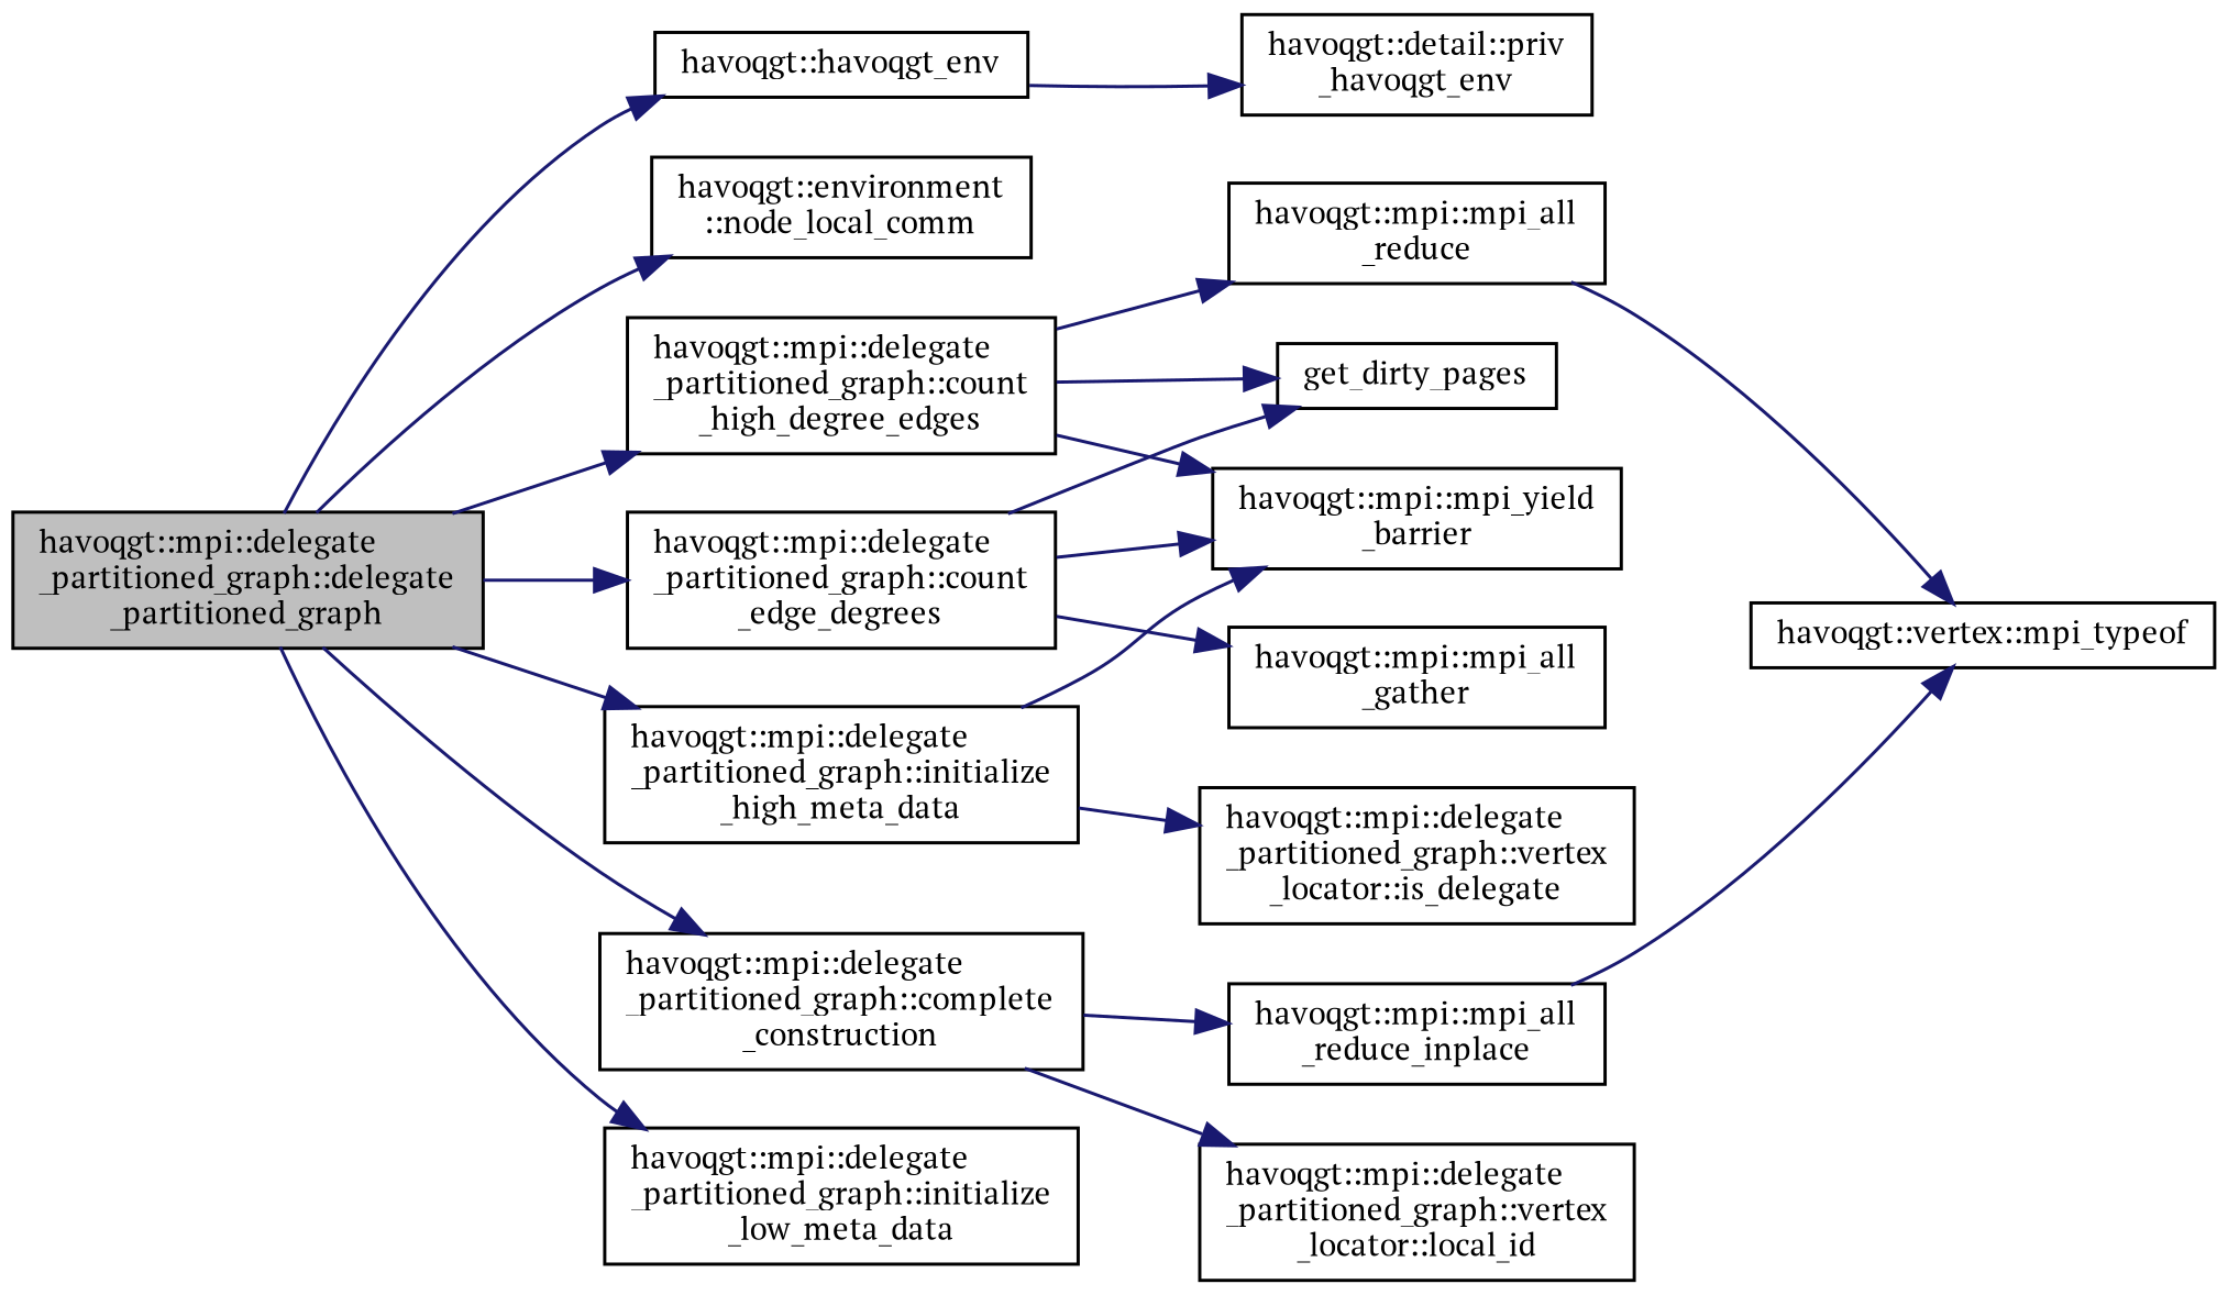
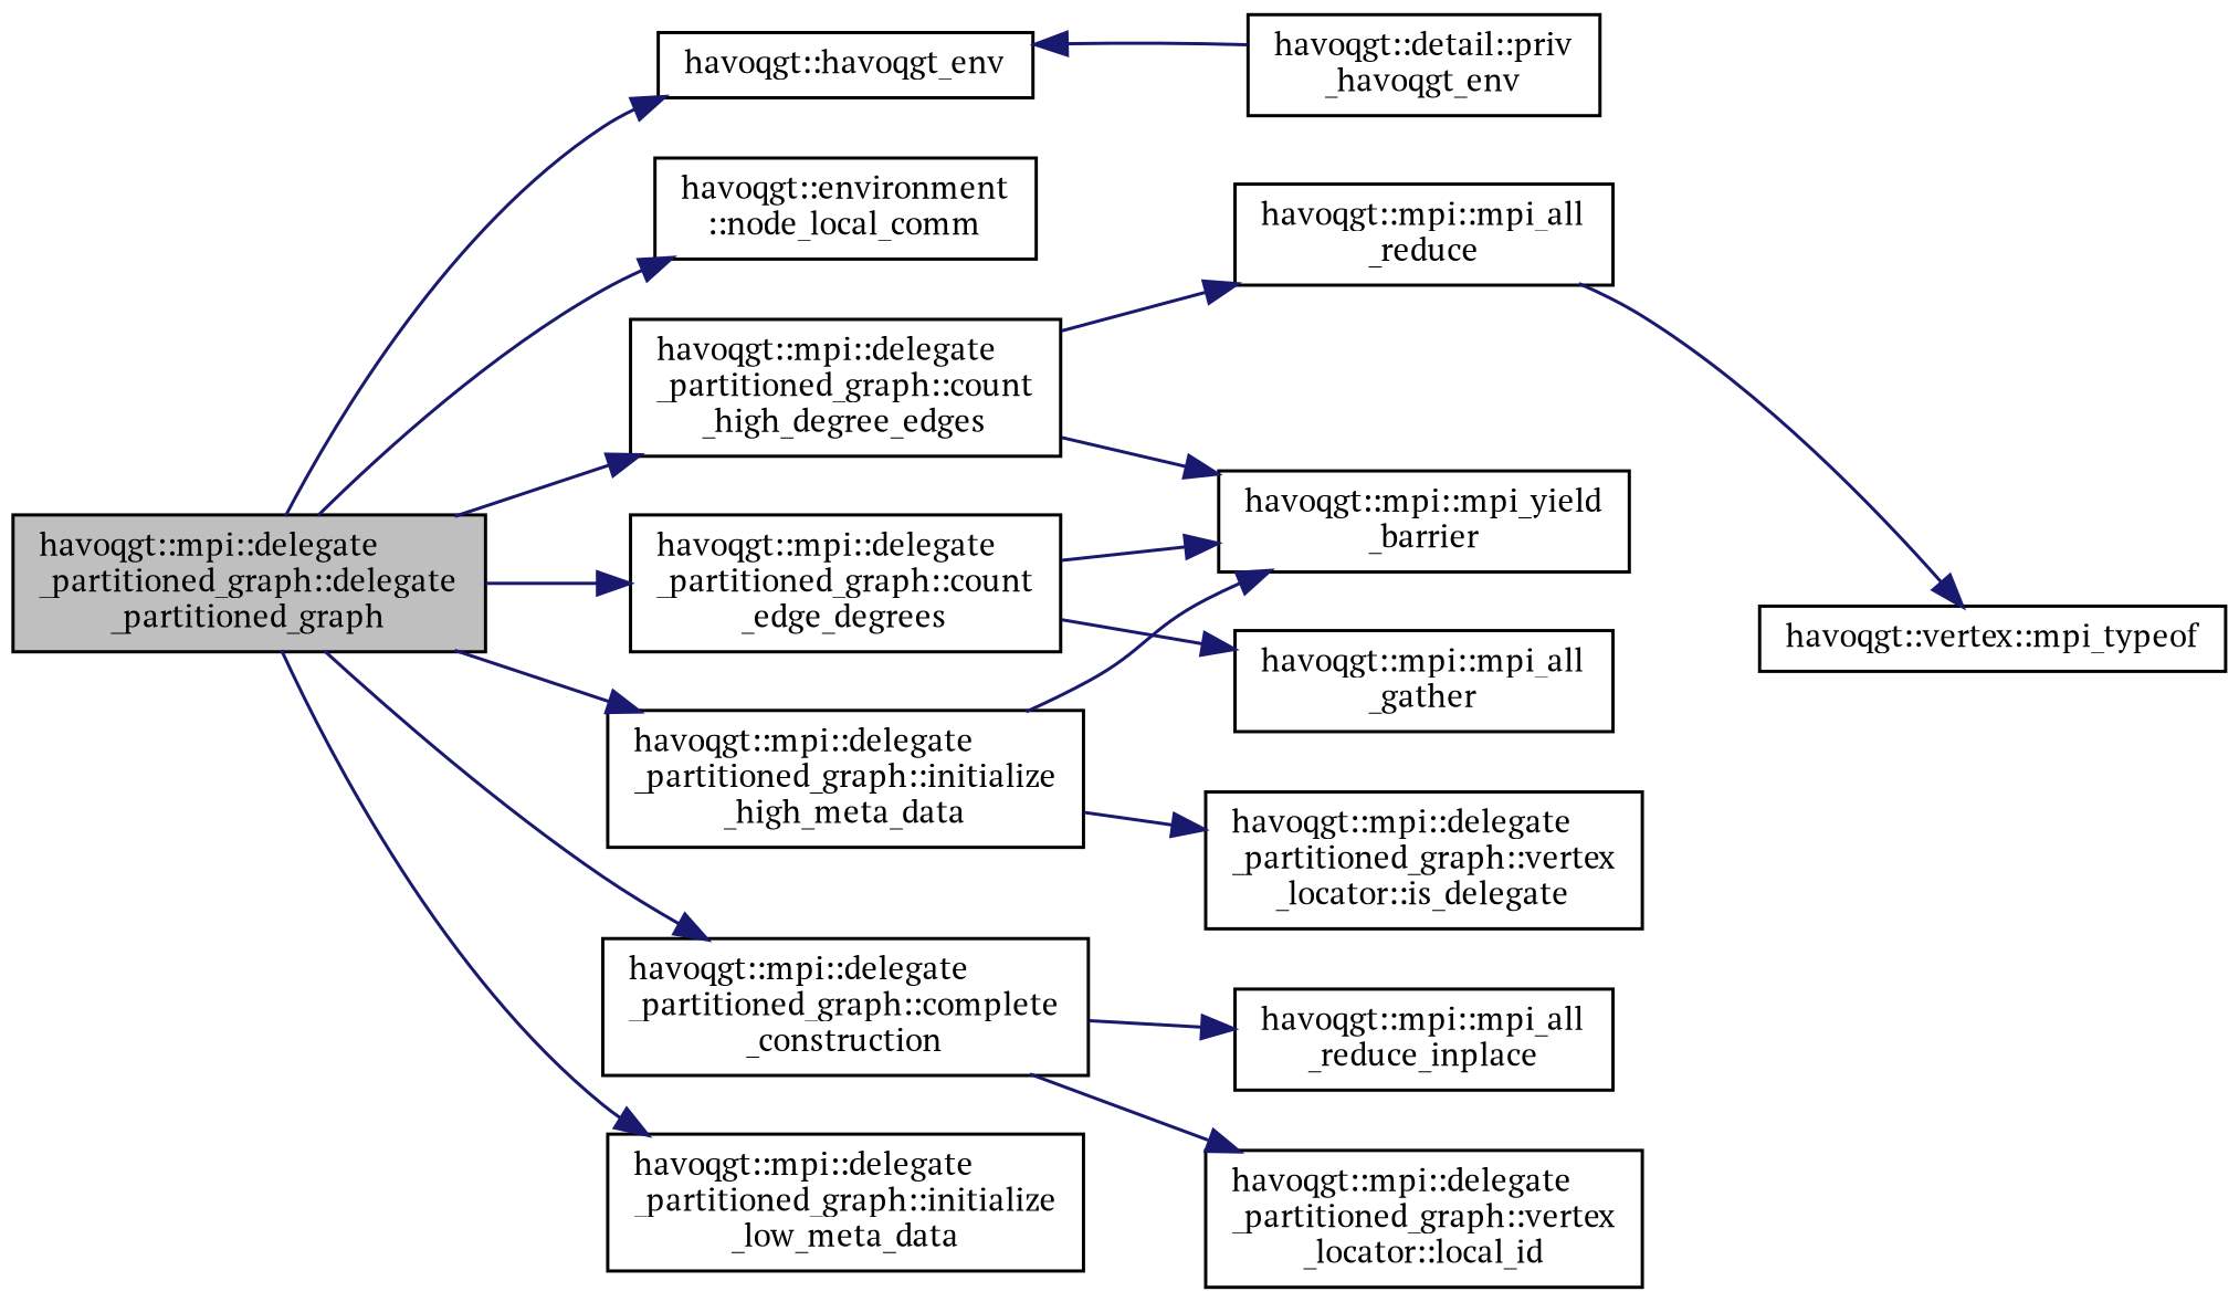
  digraph {
    fontname="PT Serif"
    rankdir=LR
    node [color=black fillcolor=white fontname="PT Serif" fontsize=10 shape=record style=filled]
    edge [color=midnightblue fontname="PT Serif" fontsize=10 labelfontname=Helvetica labelfontsize=10 style=solid]
    n1 [fillcolor=grey75 fontcolor=black height=0.2 label="havoqgt::mpi::delegate\l_partitioned_graph::delegate\l_partitioned_graph" width=0.4]
    n2 [height=0.2 label="havoqgt::havoqgt_env" width=0.4]
    n3 [height=0.2 label="havoqgt::environment\l::node_local_comm" width=0.4]
    n4 [height=0.2 label="havoqgt::mpi::delegate\l_partitioned_graph::count\l_edge_degrees" width=0.4]
    n5 [height=0.2 label="havoqgt::mpi::delegate\l_partitioned_graph::initialize\l_low_meta_data" width=0.4]
    n6 [height=0.2 label="havoqgt::mpi::delegate\l_partitioned_graph::initialize\l_high_meta_data" width=0.4]
    n7 [height=0.2 label="havoqgt::mpi::delegate\l_partitioned_graph::count\l_high_degree_edges" width=0.4]
    n8 [height=0.2 label="havoqgt::mpi::delegate\l_partitioned_graph::complete\l_construction" width=0.4]
    n9 [height=0.2 label="havoqgt::detail::priv\l_havoqgt_env" width=0.4]
-   n10 [height=0.2 label=get_dirty_pages width=0.4]
    n11 [height=0.2 label="havoqgt::mpi::mpi_yield\l_barrier" width=0.4]
    n12 [height=0.2 label="havoqgt::mpi::mpi_all\l_gather" width=0.4]
    n13 [height=0.2 label="havoqgt::mpi::delegate\l_partitioned_graph::vertex\l_locator::is_delegate" width=0.4]
    n14 [height=0.2 label="havoqgt::mpi::mpi_all\l_reduce" width=0.4]
    n15 [height=0.2 label="havoqgt::mpi::mpi_all\l_reduce_inplace" width=0.4]
    n16 [height=0.2 label="havoqgt::mpi::delegate\l_partitioned_graph::vertex\l_locator::local_id" width=0.4]
    n17 [height=0.2 label="havoqgt::vertex::mpi_typeof" width=0.4]
    n1 -> n2
    n1 -> n3
    n1 -> n4
    n1 -> n5
    n1 -> n6
    n1 -> n7
    n1 -> n8
-   n2 -> n9
-   n4 -> n10
+   n9 -> n2
    n4 -> n11
    n4 -> n12
    n6 -> n11
    n6 -> n13
-   n7 -> n10
    n7 -> n11
    n7 -> n14
    n8 -> n15
    n8 -> n16
    n14 -> n17
-   n15 -> n17
  }
